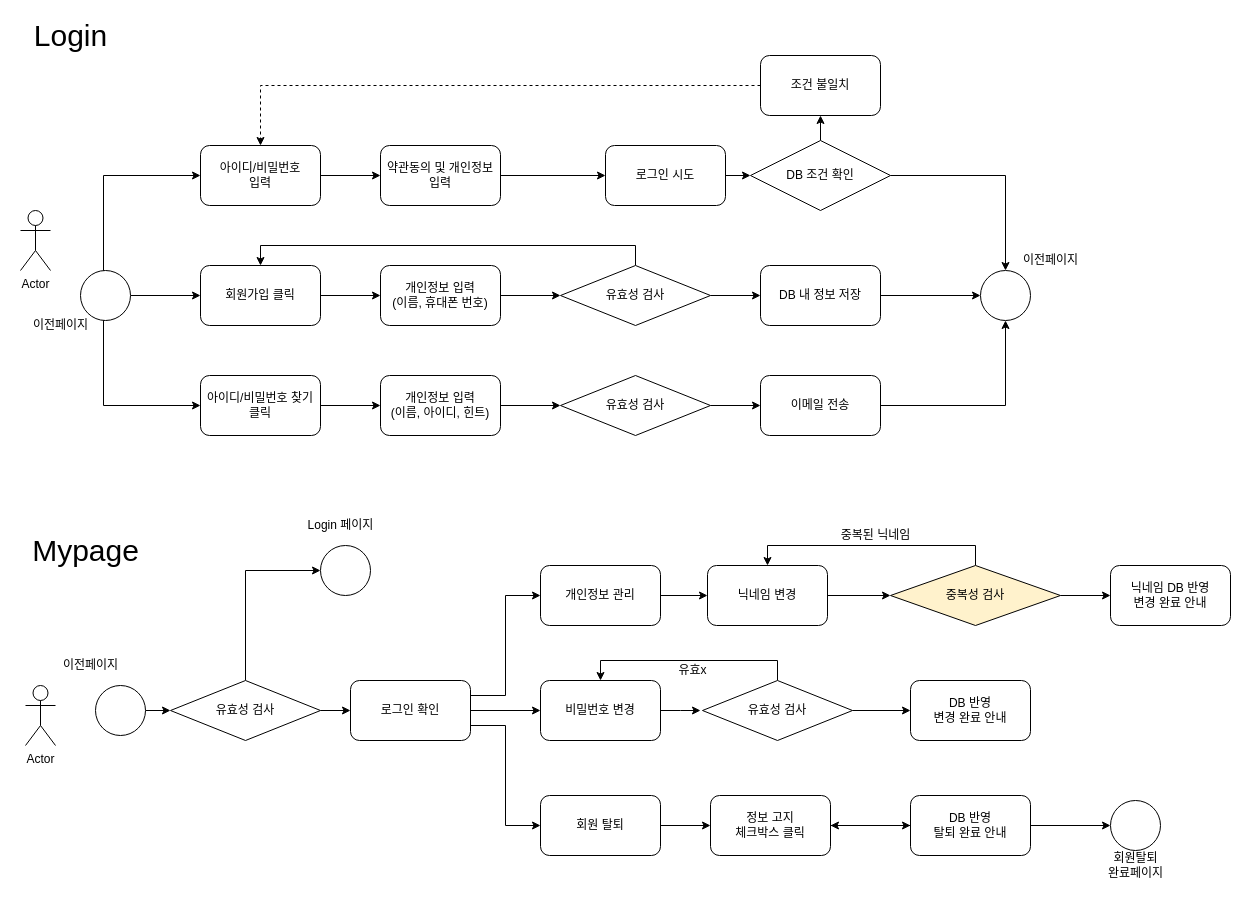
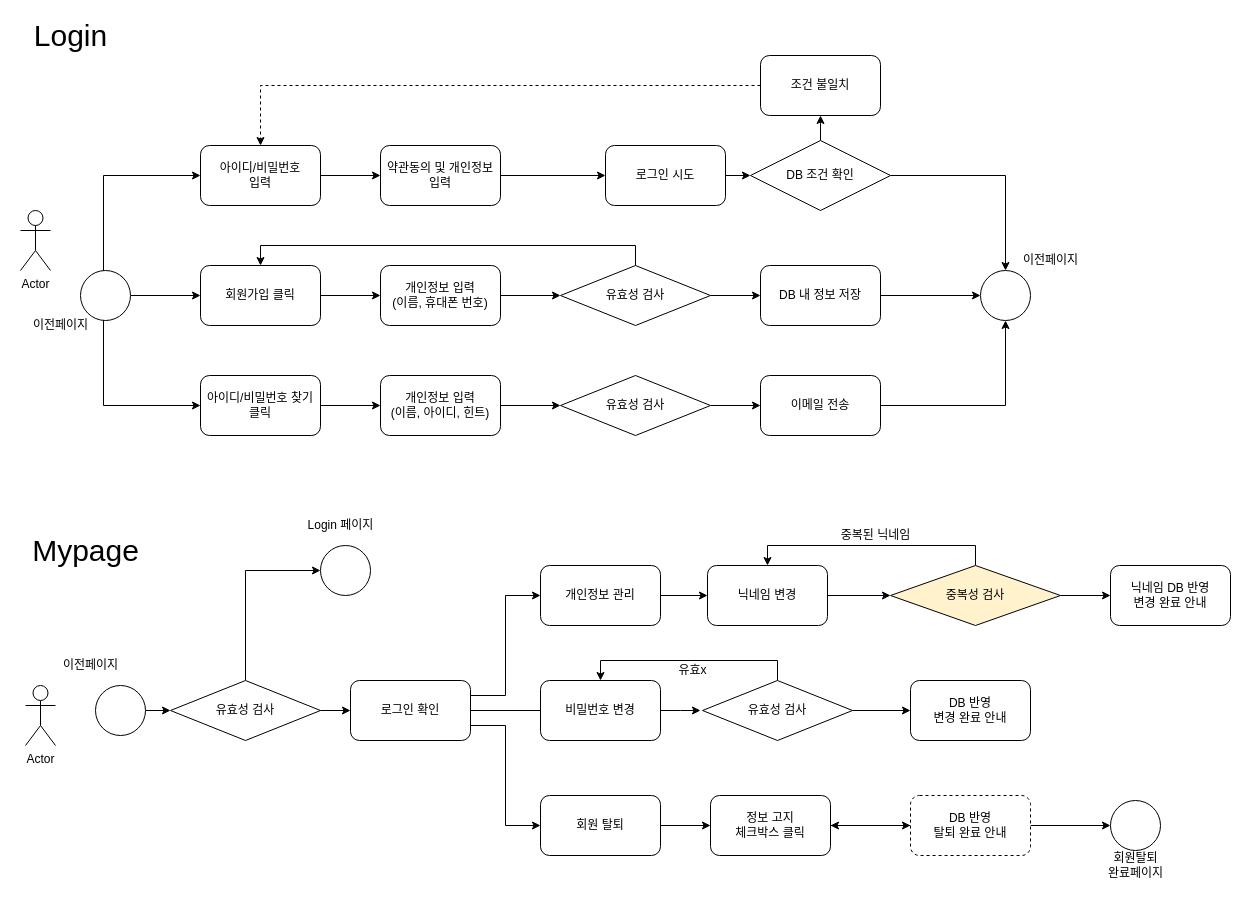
  <mxCell id="0" />
  <mxCell id="1" parent="0" />
  <mxCell id="2" value="Actor" style="shape=umlActor;verticalLabelPosition=bottom;verticalAlign=top;html=1;outlineConnect=0;" parent="1" vertex="1"><mxGeometry x="20" y="210" width="30" height="60" as="geometry" /></mxCell>
  <mxCell id="3" style="edgeStyle=orthogonalEdgeStyle;rounded=0;orthogonalLoop=1;jettySize=auto;html=1;exitX=1;exitY=0;exitDx=0;exitDy=0;entryX=0;entryY=0.5;entryDx=0;entryDy=0;" parent="1" source="6" target="22" edge="1"><mxGeometry relative="1" as="geometry"><Array as="points"><mxPoint x="103" y="175" /></Array></mxGeometry></mxCell>
  <mxCell id="4" style="edgeStyle=orthogonalEdgeStyle;rounded=0;orthogonalLoop=1;jettySize=auto;html=1;exitX=1;exitY=0.5;exitDx=0;exitDy=0;entryX=0;entryY=0.5;entryDx=0;entryDy=0;" parent="1" source="6" target="8" edge="1"><mxGeometry relative="1" as="geometry" /></mxCell>
  <mxCell id="5" style="edgeStyle=orthogonalEdgeStyle;rounded=0;orthogonalLoop=1;jettySize=auto;html=1;exitX=1;exitY=1;exitDx=0;exitDy=0;entryX=0;entryY=0.5;entryDx=0;entryDy=0;" parent="1" source="6" target="24" edge="1"><mxGeometry relative="1" as="geometry"><Array as="points"><mxPoint x="103" y="405" /></Array></mxGeometry></mxCell>
  <mxCell id="6" value="" style="ellipse;whiteSpace=wrap;html=1;aspect=fixed;" parent="1" vertex="1"><mxGeometry x="80" y="270" width="50" height="50" as="geometry" /></mxCell>
  <mxCell id="7" style="edgeStyle=orthogonalEdgeStyle;rounded=0;orthogonalLoop=1;jettySize=auto;html=1;exitX=1;exitY=0.5;exitDx=0;exitDy=0;entryX=0;entryY=0.5;entryDx=0;entryDy=0;" parent="1" source="8" target="12" edge="1"><mxGeometry relative="1" as="geometry" /></mxCell>
  <mxCell id="8" value="회원가입 클릭" style="rounded=1;whiteSpace=wrap;html=1;" parent="1" vertex="1"><mxGeometry x="200" y="265" width="120" height="60" as="geometry" /></mxCell>
  <mxCell id="9" style="edgeStyle=orthogonalEdgeStyle;rounded=0;orthogonalLoop=1;jettySize=auto;html=1;exitX=1;exitY=0.5;exitDx=0;exitDy=0;entryX=0;entryY=0.5;entryDx=0;entryDy=0;" parent="1" source="10" target="29" edge="1"><mxGeometry relative="1" as="geometry" /></mxCell>
  <mxCell id="10" value="로그인 시도" style="rounded=1;whiteSpace=wrap;html=1;" parent="1" vertex="1"><mxGeometry x="605" y="145" width="120" height="60" as="geometry" /></mxCell>
  <mxCell id="11" style="edgeStyle=orthogonalEdgeStyle;rounded=0;orthogonalLoop=1;jettySize=auto;html=1;exitX=1;exitY=0.5;exitDx=0;exitDy=0;entryX=0;entryY=0.5;entryDx=0;entryDy=0;" parent="1" source="12" target="32" edge="1"><mxGeometry relative="1" as="geometry" /></mxCell>
  <mxCell id="12" value="개인정보 입력&lt;br&gt;(이름, 휴대폰 번호)" style="rounded=1;whiteSpace=wrap;html=1;" parent="1" vertex="1"><mxGeometry x="380" y="265" width="120" height="60" as="geometry" /></mxCell>
  <mxCell id="13" style="edgeStyle=orthogonalEdgeStyle;rounded=0;orthogonalLoop=1;jettySize=auto;html=1;exitX=1;exitY=0.5;exitDx=0;exitDy=0;entryX=0;entryY=0.5;entryDx=0;entryDy=0;" parent="1" source="14" target="33" edge="1"><mxGeometry relative="1" as="geometry" /></mxCell>
  <mxCell id="14" value="DB 내 정보 저장" style="rounded=1;whiteSpace=wrap;html=1;" parent="1" vertex="1"><mxGeometry x="760" y="265" width="120" height="60" as="geometry" /></mxCell>
  <mxCell id="15" style="edgeStyle=orthogonalEdgeStyle;rounded=0;orthogonalLoop=1;jettySize=auto;html=1;exitX=0;exitY=0.5;exitDx=0;exitDy=0;entryX=0.5;entryY=0;entryDx=0;entryDy=0;dashed=1;" parent="1" source="16" target="22" edge="1"><mxGeometry relative="1" as="geometry" /></mxCell>
  <mxCell id="16" value="조건 불일치" style="rounded=1;whiteSpace=wrap;html=1;" parent="1" vertex="1"><mxGeometry x="760" y="55" width="120" height="60" as="geometry" /></mxCell>
  <mxCell id="17" style="edgeStyle=orthogonalEdgeStyle;rounded=0;orthogonalLoop=1;jettySize=auto;html=1;exitX=1;exitY=0.5;exitDx=0;exitDy=0;entryX=0.5;entryY=1;entryDx=0;entryDy=0;" parent="1" source="18" target="33" edge="1"><mxGeometry relative="1" as="geometry" /></mxCell>
  <mxCell id="18" value="이메일 전송" style="rounded=1;whiteSpace=wrap;html=1;" parent="1" vertex="1"><mxGeometry x="760" y="375" width="120" height="60" as="geometry" /></mxCell>
  <mxCell id="19" style="edgeStyle=orthogonalEdgeStyle;rounded=0;orthogonalLoop=1;jettySize=auto;html=1;exitX=1;exitY=0.5;exitDx=0;exitDy=0;entryX=0;entryY=0.5;entryDx=0;entryDy=0;" parent="1" source="20" target="35" edge="1"><mxGeometry relative="1" as="geometry" /></mxCell>
  <mxCell id="20" value="개인정보 입력&lt;br&gt;(이름, 아이디, 힌트)" style="rounded=1;whiteSpace=wrap;html=1;" parent="1" vertex="1"><mxGeometry x="380" y="375" width="120" height="60" as="geometry" /></mxCell>
  <mxCell id="21" style="edgeStyle=orthogonalEdgeStyle;rounded=0;orthogonalLoop=1;jettySize=auto;html=1;exitX=1;exitY=0.5;exitDx=0;exitDy=0;entryX=0;entryY=0.5;entryDx=0;entryDy=0;" parent="1" source="22" target="26" edge="1"><mxGeometry relative="1" as="geometry" /></mxCell>
  <mxCell id="22" value="아이디/비밀번호&lt;br&gt;입력" style="rounded=1;whiteSpace=wrap;html=1;" parent="1" vertex="1"><mxGeometry x="200" y="145" width="120" height="60" as="geometry" /></mxCell>
  <mxCell id="23" style="edgeStyle=orthogonalEdgeStyle;rounded=0;orthogonalLoop=1;jettySize=auto;html=1;exitX=1;exitY=0.5;exitDx=0;exitDy=0;entryX=0;entryY=0.5;entryDx=0;entryDy=0;" parent="1" source="24" target="20" edge="1"><mxGeometry relative="1" as="geometry" /></mxCell>
  <mxCell id="24" value="아이디/비밀번호 찾기 클릭" style="rounded=1;whiteSpace=wrap;html=1;" parent="1" vertex="1"><mxGeometry x="200" y="375" width="120" height="60" as="geometry" /></mxCell>
  <mxCell id="25" style="edgeStyle=orthogonalEdgeStyle;rounded=0;orthogonalLoop=1;jettySize=auto;html=1;exitX=1;exitY=0.5;exitDx=0;exitDy=0;entryX=0;entryY=0.5;entryDx=0;entryDy=0;" parent="1" source="26" target="10" edge="1"><mxGeometry relative="1" as="geometry" /></mxCell>
  <mxCell id="26" value="약관동의 및 개인정보 입력" style="rounded=1;whiteSpace=wrap;html=1;" parent="1" vertex="1"><mxGeometry x="380" y="145" width="120" height="60" as="geometry" /></mxCell>
  <mxCell id="27" style="edgeStyle=orthogonalEdgeStyle;rounded=0;orthogonalLoop=1;jettySize=auto;html=1;exitX=0.5;exitY=0;exitDx=0;exitDy=0;entryX=0.5;entryY=1;entryDx=0;entryDy=0;" parent="1" source="29" target="16" edge="1"><mxGeometry relative="1" as="geometry" /></mxCell>
  <mxCell id="28" style="edgeStyle=orthogonalEdgeStyle;rounded=0;orthogonalLoop=1;jettySize=auto;html=1;exitX=1;exitY=0.5;exitDx=0;exitDy=0;entryX=0.5;entryY=0;entryDx=0;entryDy=0;" parent="1" source="29" target="33" edge="1"><mxGeometry relative="1" as="geometry" /></mxCell>
  <mxCell id="29" value="DB 조건 확인" style="rhombus;whiteSpace=wrap;html=1;" parent="1" vertex="1"><mxGeometry x="750" y="140" width="140" height="70" as="geometry" /></mxCell>
  <mxCell id="30" style="edgeStyle=orthogonalEdgeStyle;rounded=0;orthogonalLoop=1;jettySize=auto;html=1;exitX=0.5;exitY=0;exitDx=0;exitDy=0;entryX=0.5;entryY=0;entryDx=0;entryDy=0;" parent="1" source="32" target="8" edge="1"><mxGeometry relative="1" as="geometry" /></mxCell>
  <mxCell id="31" style="edgeStyle=orthogonalEdgeStyle;rounded=0;orthogonalLoop=1;jettySize=auto;html=1;exitX=1;exitY=0.5;exitDx=0;exitDy=0;entryX=0;entryY=0.5;entryDx=0;entryDy=0;" parent="1" source="32" target="14" edge="1"><mxGeometry relative="1" as="geometry" /></mxCell>
  <mxCell id="32" value="유효성 검사" style="rhombus;whiteSpace=wrap;html=1;" parent="1" vertex="1"><mxGeometry x="560" y="265" width="150" height="60" as="geometry" /></mxCell>
  <mxCell id="33" value="" style="ellipse;whiteSpace=wrap;html=1;aspect=fixed;" parent="1" vertex="1"><mxGeometry x="980" y="270" width="50" height="50" as="geometry" /></mxCell>
  <mxCell id="34" style="edgeStyle=orthogonalEdgeStyle;rounded=0;orthogonalLoop=1;jettySize=auto;html=1;exitX=1;exitY=0.5;exitDx=0;exitDy=0;entryX=0;entryY=0.5;entryDx=0;entryDy=0;" parent="1" source="35" target="18" edge="1"><mxGeometry relative="1" as="geometry" /></mxCell>
  <mxCell id="35" value="유효성 검사" style="rhombus;whiteSpace=wrap;html=1;" parent="1" vertex="1"><mxGeometry x="560" y="375" width="150" height="60" as="geometry" /></mxCell>
  <mxCell id="36" value="이전페이지" style="text;html=1;align=center;verticalAlign=middle;resizable=0;points=[];autosize=1;strokeColor=none;" vertex="1" parent="1"><mxGeometry x="20" y="315" width="80" height="20" as="geometry" /></mxCell>
  <mxCell id="37" value="이전페이지" style="text;html=1;align=center;verticalAlign=middle;resizable=0;points=[];autosize=1;strokeColor=none;" vertex="1" parent="1"><mxGeometry x="1010" y="250" width="80" height="20" as="geometry" /></mxCell>
  <mxCell id="38" value="&lt;font style=&quot;font-size: 30px&quot;&gt;Login&lt;/font&gt;" style="text;html=1;align=center;verticalAlign=middle;resizable=0;points=[];autosize=1;strokeColor=none;" vertex="1" parent="1"><mxGeometry x="25" y="20" width="90" height="30" as="geometry" /></mxCell>
  <mxCell id="39" value="&lt;span style=&quot;font-size: 30px&quot;&gt;Mypage&lt;/span&gt;" style="text;html=1;align=center;verticalAlign=middle;resizable=0;points=[];autosize=1;strokeColor=none;" vertex="1" parent="1"><mxGeometry x="25" y="535" width="120" height="30" as="geometry" /></mxCell>
  <mxCell id="40" value="Actor" style="shape=umlActor;verticalLabelPosition=bottom;verticalAlign=top;html=1;outlineConnect=0;" vertex="1" parent="1"><mxGeometry x="25" y="685" width="30" height="60" as="geometry" /></mxCell>
  <mxCell id="41" style="edgeStyle=orthogonalEdgeStyle;rounded=0;orthogonalLoop=1;jettySize=auto;html=1;exitX=1;exitY=0.5;exitDx=0;exitDy=0;entryX=0;entryY=0.5;entryDx=0;entryDy=0;" edge="1" parent="1" source="42" target="47"><mxGeometry relative="1" as="geometry" /></mxCell>
  <mxCell id="42" value="" style="ellipse;whiteSpace=wrap;html=1;aspect=fixed;" vertex="1" parent="1"><mxGeometry x="95" y="685" width="50" height="50" as="geometry" /></mxCell>
  <mxCell id="43" style="edgeStyle=orthogonalEdgeStyle;rounded=0;orthogonalLoop=1;jettySize=auto;html=1;exitX=1;exitY=0.5;exitDx=0;exitDy=0;entryX=0;entryY=0.5;entryDx=0;entryDy=0;" edge="1" parent="1" source="44" target="60"><mxGeometry relative="1" as="geometry" /></mxCell>
  <mxCell id="44" value="개인정보 관리" style="rounded=1;whiteSpace=wrap;html=1;" vertex="1" parent="1"><mxGeometry x="540" y="565" width="120" height="60" as="geometry" /></mxCell>
  <mxCell id="45" style="edgeStyle=orthogonalEdgeStyle;rounded=0;orthogonalLoop=1;jettySize=auto;html=1;exitX=0.5;exitY=0;exitDx=0;exitDy=0;entryX=0;entryY=0.5;entryDx=0;entryDy=0;" edge="1" parent="1" source="47" target="48"><mxGeometry relative="1" as="geometry" /></mxCell>
  <mxCell id="46" style="edgeStyle=orthogonalEdgeStyle;rounded=0;orthogonalLoop=1;jettySize=auto;html=1;exitX=1;exitY=0.5;exitDx=0;exitDy=0;entryX=0;entryY=0.5;entryDx=0;entryDy=0;" edge="1" parent="1" source="47" target="56"><mxGeometry relative="1" as="geometry" /></mxCell>
  <mxCell id="47" value="유효성 검사" style="rhombus;whiteSpace=wrap;html=1;" vertex="1" parent="1"><mxGeometry x="170" y="680" width="150" height="60" as="geometry" /></mxCell>
  <mxCell id="48" value="" style="ellipse;whiteSpace=wrap;html=1;aspect=fixed;" vertex="1" parent="1"><mxGeometry x="320" y="545" width="50" height="50" as="geometry" /></mxCell>
  <mxCell id="49" style="edgeStyle=orthogonalEdgeStyle;rounded=0;orthogonalLoop=1;jettySize=auto;html=1;exitX=1;exitY=0.5;exitDx=0;exitDy=0;" edge="1" parent="1" source="50"><mxGeometry relative="1" as="geometry"><mxPoint x="700" y="710" as="targetPoint" /></mxGeometry></mxCell>
  <mxCell id="50" value="비밀번호 변경" style="rounded=1;whiteSpace=wrap;html=1;" vertex="1" parent="1"><mxGeometry x="540" y="680" width="120" height="60" as="geometry" /></mxCell>
  <mxCell id="51" style="edgeStyle=orthogonalEdgeStyle;rounded=0;orthogonalLoop=1;jettySize=auto;html=1;exitX=1;exitY=0.5;exitDx=0;exitDy=0;entryX=0;entryY=0.5;entryDx=0;entryDy=0;" edge="1" parent="1" source="52" target="68"><mxGeometry relative="1" as="geometry" /></mxCell>
  <mxCell id="52" value="회원 탈퇴" style="rounded=1;whiteSpace=wrap;html=1;" vertex="1" parent="1"><mxGeometry x="540" y="795" width="120" height="60" as="geometry" /></mxCell>
  <mxCell id="53" style="edgeStyle=orthogonalEdgeStyle;rounded=0;orthogonalLoop=1;jettySize=auto;html=1;exitX=1;exitY=0.25;exitDx=0;exitDy=0;entryX=0;entryY=0.5;entryDx=0;entryDy=0;" edge="1" parent="1" source="56" target="44"><mxGeometry relative="1" as="geometry" /></mxCell>
- <mxCell id="54" style="edgeStyle=orthogonalEdgeStyle;rounded=0;orthogonalLoop=1;jettySize=auto;html=1;exitX=1;exitY=0.5;exitDx=0;exitDy=0;entryX=0;entryY=0.5;entryDx=0;entryDy=0;" edge="1" parent="1" source="56" target="50"><mxGeometry relative="1" as="geometry" /></mxCell>
+ <mxCell id="54" style="edgeStyle=orthogonalEdgeStyle;rounded=0;orthogonalLoop=1;jettySize=auto;html=1;exitX=1;exitY=0.5;exitDx=0;exitDy=0;entryX=0;entryY=0.5;entryDx=0;entryDy=0;endArrow=none;" edge="1" parent="1" source="56" target="50"><mxGeometry relative="1" as="geometry" /></mxCell>
  <mxCell id="55" style="edgeStyle=orthogonalEdgeStyle;rounded=0;orthogonalLoop=1;jettySize=auto;html=1;exitX=1;exitY=0.75;exitDx=0;exitDy=0;entryX=0;entryY=0.5;entryDx=0;entryDy=0;" edge="1" parent="1" source="56" target="52"><mxGeometry relative="1" as="geometry" /></mxCell>
  <mxCell id="56" value="로그인 확인" style="rounded=1;whiteSpace=wrap;html=1;" vertex="1" parent="1"><mxGeometry x="350" y="680" width="120" height="60" as="geometry" /></mxCell>
  <mxCell id="57" value="이전페이지" style="text;html=1;align=center;verticalAlign=middle;resizable=0;points=[];autosize=1;strokeColor=none;" vertex="1" parent="1"><mxGeometry x="50" y="655" width="80" height="20" as="geometry" /></mxCell>
  <mxCell id="58" value="Login 페이지" style="text;html=1;align=center;verticalAlign=middle;resizable=0;points=[];autosize=1;strokeColor=none;" vertex="1" parent="1"><mxGeometry x="300" y="515" width="80" height="20" as="geometry" /></mxCell>
  <mxCell id="59" style="edgeStyle=orthogonalEdgeStyle;rounded=0;orthogonalLoop=1;jettySize=auto;html=1;exitX=1;exitY=0.5;exitDx=0;exitDy=0;entryX=0;entryY=0.5;entryDx=0;entryDy=0;" edge="1" parent="1" source="60" target="66"><mxGeometry relative="1" as="geometry" /></mxCell>
  <mxCell id="60" value="닉네임 변경" style="rounded=1;whiteSpace=wrap;html=1;" vertex="1" parent="1"><mxGeometry x="707" y="565" width="120" height="60" as="geometry" /></mxCell>
  <mxCell id="61" style="edgeStyle=orthogonalEdgeStyle;rounded=0;orthogonalLoop=1;jettySize=auto;html=1;exitX=0.5;exitY=0;exitDx=0;exitDy=0;entryX=0.5;entryY=0;entryDx=0;entryDy=0;" edge="1" parent="1" source="63" target="50"><mxGeometry relative="1" as="geometry" /></mxCell>
  <mxCell id="62" style="edgeStyle=orthogonalEdgeStyle;rounded=0;orthogonalLoop=1;jettySize=auto;html=1;exitX=1;exitY=0.5;exitDx=0;exitDy=0;entryX=0;entryY=0.5;entryDx=0;entryDy=0;" edge="1" parent="1" source="63" target="72"><mxGeometry relative="1" as="geometry" /></mxCell>
  <mxCell id="63" value="유효성 검사" style="rhombus;whiteSpace=wrap;html=1;" vertex="1" parent="1"><mxGeometry x="702" y="680" width="150" height="60" as="geometry" /></mxCell>
  <mxCell id="64" style="edgeStyle=orthogonalEdgeStyle;rounded=0;orthogonalLoop=1;jettySize=auto;html=1;exitX=0.5;exitY=0;exitDx=0;exitDy=0;entryX=0.5;entryY=0;entryDx=0;entryDy=0;" edge="1" parent="1" source="66" target="60"><mxGeometry relative="1" as="geometry" /></mxCell>
  <mxCell id="65" style="edgeStyle=orthogonalEdgeStyle;rounded=0;orthogonalLoop=1;jettySize=auto;html=1;exitX=1;exitY=0.5;exitDx=0;exitDy=0;entryX=0;entryY=0.5;entryDx=0;entryDy=0;" edge="1" parent="1" source="66" target="77"><mxGeometry relative="1" as="geometry" /></mxCell>
  <mxCell id="66" value="중복성 검사" style="rhombus;whiteSpace=wrap;html=1;fillColor=#fff2cc;" vertex="1" parent="1"><mxGeometry x="890" y="565" width="170" height="60" as="geometry" /></mxCell>
  <mxCell id="67" style="edgeStyle=orthogonalEdgeStyle;rounded=0;orthogonalLoop=1;jettySize=auto;html=1;exitX=1;exitY=0.5;exitDx=0;exitDy=0;entryX=0;entryY=0.5;entryDx=0;entryDy=0;" edge="1" parent="1" source="68" target="76"><mxGeometry relative="1" as="geometry"><mxPoint x="890" y="885" as="targetPoint" /></mxGeometry></mxCell>
  <mxCell id="68" value="정보 고지&lt;br&gt;체크박스 클릭" style="rounded=1;whiteSpace=wrap;html=1;" vertex="1" parent="1"><mxGeometry x="710" y="795" width="120" height="60" as="geometry" /></mxCell>
  <mxCell id="69" value="" style="ellipse;whiteSpace=wrap;html=1;aspect=fixed;" vertex="1" parent="1"><mxGeometry x="1110" y="800" width="50" height="50" as="geometry" /></mxCell>
  <mxCell id="70" value="회원탈퇴&lt;br&gt;완료페이지" style="text;html=1;align=center;verticalAlign=middle;resizable=0;points=[];autosize=1;strokeColor=none;" vertex="1" parent="1"><mxGeometry x="1095" y="850" width="80" height="30" as="geometry" /></mxCell>
  <mxCell id="71" value="유효x" style="text;html=1;align=center;verticalAlign=middle;resizable=0;points=[];autosize=1;strokeColor=none;" vertex="1" parent="1"><mxGeometry x="667" y="660" width="50" height="20" as="geometry" /></mxCell>
  <mxCell id="72" value="DB 반영&lt;br&gt;변경 완료 안내" style="rounded=1;whiteSpace=wrap;html=1;" vertex="1" parent="1"><mxGeometry x="910" y="680" width="120" height="60" as="geometry" /></mxCell>
  <mxCell id="73" value="중복된 닉네임" style="text;html=1;align=center;verticalAlign=middle;resizable=0;points=[];autosize=1;strokeColor=none;" vertex="1" parent="1"><mxGeometry x="830" y="525" width="90" height="20" as="geometry" /></mxCell>
  <mxCell id="74" value="" style="edgeStyle=orthogonalEdgeStyle;rounded=0;orthogonalLoop=1;jettySize=auto;html=1;" edge="1" parent="1" source="76" target="68"><mxGeometry relative="1" as="geometry" /></mxCell>
  <mxCell id="75" style="edgeStyle=orthogonalEdgeStyle;rounded=0;orthogonalLoop=1;jettySize=auto;html=1;exitX=1;exitY=0.5;exitDx=0;exitDy=0;entryX=0;entryY=0.5;entryDx=0;entryDy=0;" edge="1" parent="1" source="76" target="69"><mxGeometry relative="1" as="geometry" /></mxCell>
- <mxCell id="76" value="DB 반영&lt;br&gt;탈퇴 완료 안내" style="rounded=1;whiteSpace=wrap;html=1;" vertex="1" parent="1"><mxGeometry x="910" y="795" width="120" height="60" as="geometry" /></mxCell>
+ <mxCell id="76" value="DB 반영&lt;br&gt;탈퇴 완료 안내" style="rounded=1;whiteSpace=wrap;html=1;dashed=1;" vertex="1" parent="1"><mxGeometry x="910" y="795" width="120" height="60" as="geometry" /></mxCell>
  <mxCell id="77" value="닉네임 DB 반영&lt;br&gt;변경 완료 안내" style="rounded=1;whiteSpace=wrap;html=1;" vertex="1" parent="1"><mxGeometry x="1110" y="565" width="120" height="60" as="geometry" /></mxCell>
